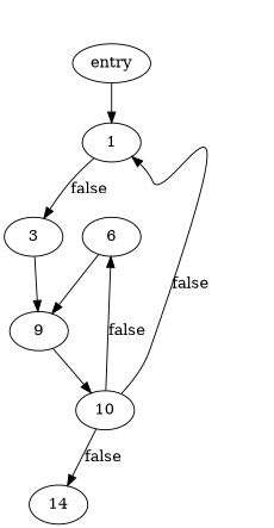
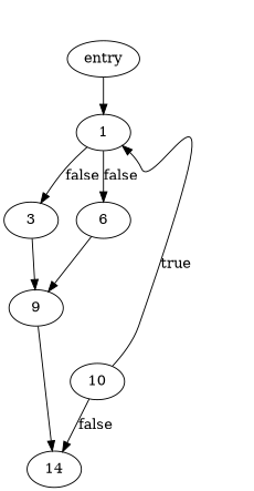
  digraph {
    n1 [label=entry]
    1
    6
    3
    9
    10
    n7 [label=14]
    n1 -> 1
-   10 -> 6 [label=false]
+   1 -> 6 [label=false]
    1 -> 3 [label=false]
    6 -> 9
    3 -> 9
-   9 -> 10
-   10 -> 1 [label=false]
+   9 -> n7
+   10 -> 1 [label=true]
    10 -> n7 [label=false]
  }
